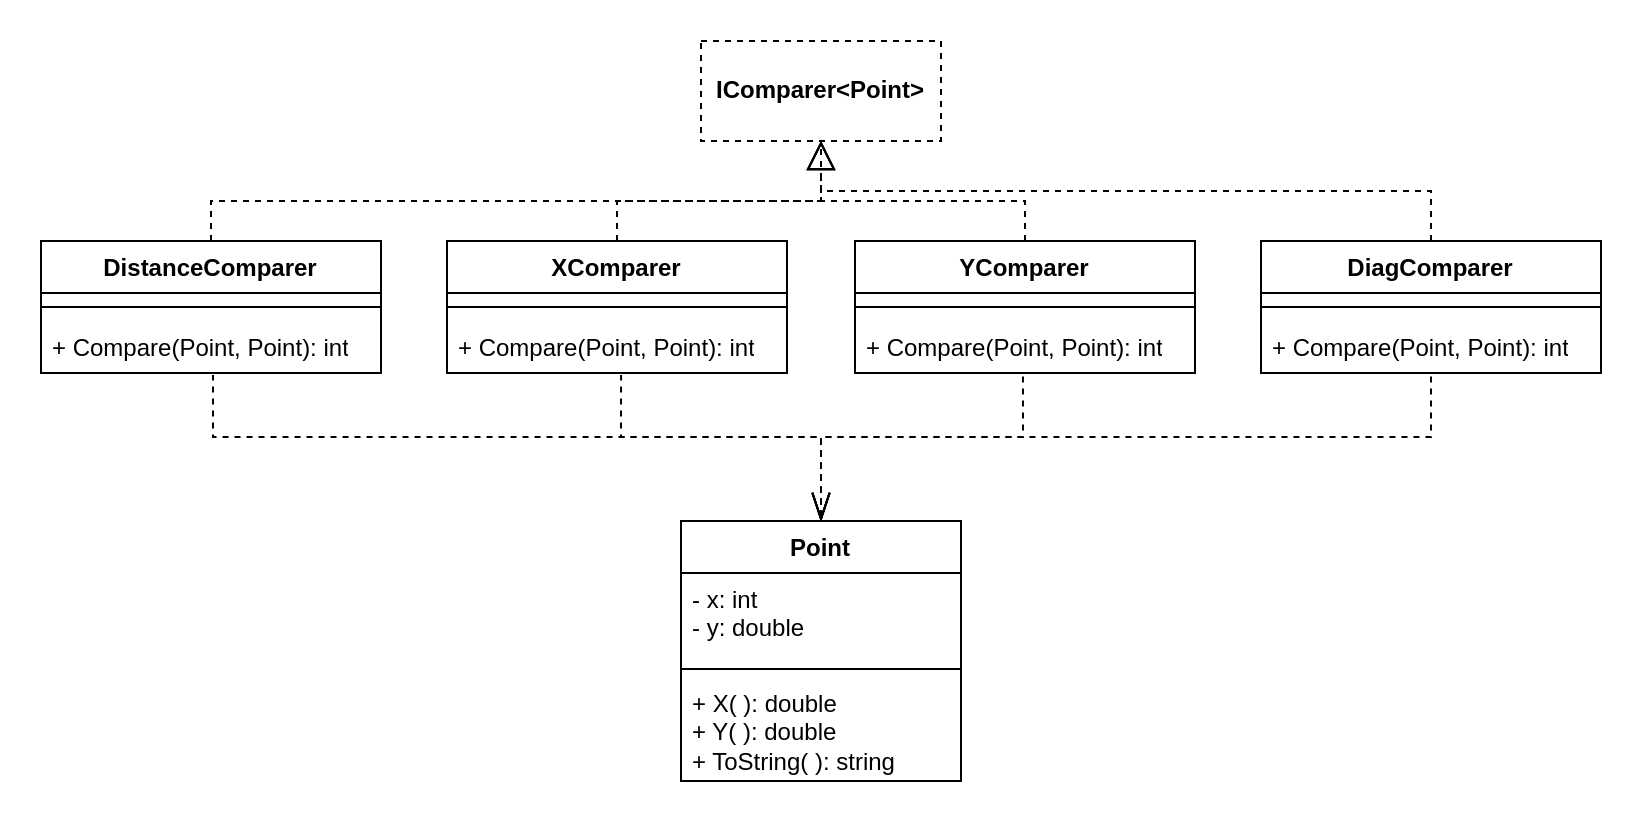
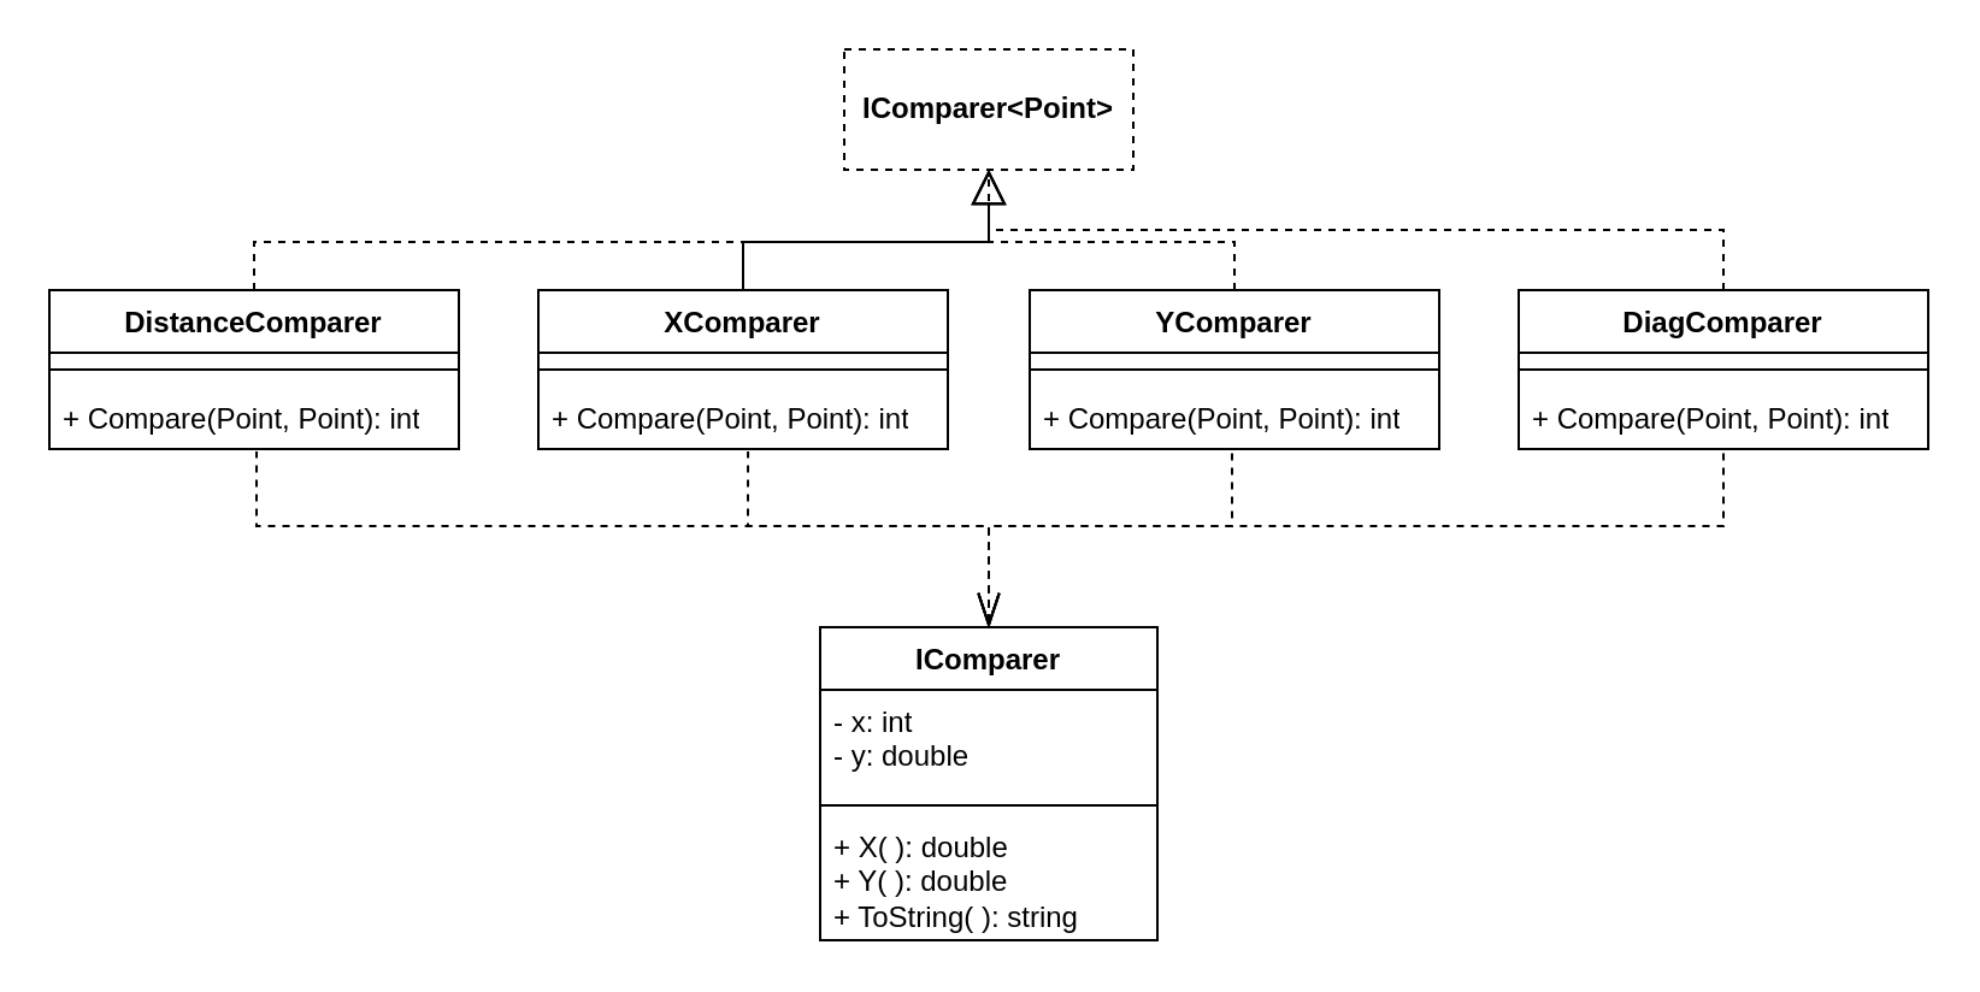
  <mxCell id="0" />
  <mxCell id="1" parent="0" />
- <mxCell id="2" value="Point" style="swimlane;fontStyle=1;align=center;verticalAlign=top;childLayout=stackLayout;horizontal=1;startSize=26;horizontalStack=0;resizeParent=1;resizeParentMax=0;resizeLast=0;collapsible=1;marginBottom=0;whiteSpace=wrap;html=1;" parent="1" vertex="1"><mxGeometry x="340" y="260" width="140" height="130" as="geometry" /></mxCell>
+ <mxCell id="2" value="IComparer" style="swimlane;fontStyle=1;align=center;verticalAlign=top;childLayout=stackLayout;horizontal=1;startSize=26;horizontalStack=0;resizeParent=1;resizeParentMax=0;resizeLast=0;collapsible=1;marginBottom=0;whiteSpace=wrap;html=1;" parent="1" vertex="1"><mxGeometry x="340" y="260" width="140" height="130" as="geometry" /></mxCell>
  <mxCell id="3" value="- x: int&lt;div&gt;- y: double&lt;/div&gt;" style="text;strokeColor=none;fillColor=none;align=left;verticalAlign=top;spacingLeft=4;spacingRight=4;overflow=hidden;rotatable=0;points=[[0,0.5],[1,0.5]];portConstraint=eastwest;whiteSpace=wrap;html=1;" parent="2" vertex="1"><mxGeometry y="26" width="140" height="44" as="geometry" /></mxCell>
  <mxCell id="4" value="" style="line;strokeWidth=1;fillColor=none;align=left;verticalAlign=middle;spacingTop=-1;spacingLeft=3;spacingRight=3;rotatable=0;labelPosition=right;points=[];portConstraint=eastwest;strokeColor=inherit;" parent="2" vertex="1"><mxGeometry y="70" width="140" height="8" as="geometry" /></mxCell>
  <mxCell id="5" value="+ X( ): double&lt;div&gt;+ Y( ): double&lt;/div&gt;&lt;div&gt;+ ToString( ): string&lt;/div&gt;" style="text;strokeColor=none;fillColor=none;align=left;verticalAlign=top;spacingLeft=4;spacingRight=4;overflow=hidden;rotatable=0;points=[[0,0.5],[1,0.5]];portConstraint=eastwest;whiteSpace=wrap;html=1;" parent="2" vertex="1"><mxGeometry y="78" width="140" height="52" as="geometry" /></mxCell>
  <mxCell id="6" style="edgeStyle=orthogonalEdgeStyle;rounded=0;orthogonalLoop=1;jettySize=auto;html=1;exitX=0.5;exitY=0;exitDx=0;exitDy=0;entryX=0.5;entryY=1;entryDx=0;entryDy=0;endArrow=block;endFill=0;endSize=12;dashed=1;" edge="1" parent="1" source="7" target="18"><mxGeometry relative="1" as="geometry" /></mxCell>
  <mxCell id="7" value="DistanceComparer" style="swimlane;fontStyle=1;align=center;verticalAlign=top;childLayout=stackLayout;horizontal=1;startSize=26;horizontalStack=0;resizeParent=1;resizeParentMax=0;resizeLast=0;collapsible=1;marginBottom=0;whiteSpace=wrap;html=1;" vertex="1" parent="1"><mxGeometry x="20" y="120" width="170" height="66" as="geometry" /></mxCell>
  <mxCell id="8" value="" style="line;strokeWidth=1;fillColor=none;align=left;verticalAlign=middle;spacingTop=-1;spacingLeft=3;spacingRight=3;rotatable=0;labelPosition=right;points=[];portConstraint=eastwest;strokeColor=inherit;" vertex="1" parent="7"><mxGeometry y="26" width="170" height="14" as="geometry" /></mxCell>
  <mxCell id="9" value="+ Compare(Point, Point): int" style="text;strokeColor=none;fillColor=none;align=left;verticalAlign=top;spacingLeft=4;spacingRight=4;overflow=hidden;rotatable=0;points=[[0,0.5],[1,0.5]];portConstraint=eastwest;whiteSpace=wrap;html=1;" vertex="1" parent="7"><mxGeometry y="40" width="170" height="26" as="geometry" /></mxCell>
- <mxCell id="10" style="edgeStyle=orthogonalEdgeStyle;rounded=0;orthogonalLoop=1;jettySize=auto;html=1;exitX=0.5;exitY=0;exitDx=0;exitDy=0;entryX=0.5;entryY=1;entryDx=0;entryDy=0;endArrow=block;endFill=0;endSize=12;dashed=1;" edge="1" parent="1" source="11" target="18"><mxGeometry relative="1" as="geometry" /></mxCell>
+ <mxCell id="10" style="edgeStyle=orthogonalEdgeStyle;rounded=0;orthogonalLoop=1;jettySize=auto;html=1;exitX=0.5;exitY=0;exitDx=0;exitDy=0;entryX=0.5;entryY=1;entryDx=0;entryDy=0;endArrow=block;endFill=0;endSize=12;dashed=0;" edge="1" parent="1" source="11" target="18"><mxGeometry relative="1" as="geometry" /></mxCell>
  <mxCell id="11" value="XComparer" style="swimlane;fontStyle=1;align=center;verticalAlign=top;childLayout=stackLayout;horizontal=1;startSize=26;horizontalStack=0;resizeParent=1;resizeParentMax=0;resizeLast=0;collapsible=1;marginBottom=0;whiteSpace=wrap;html=1;" vertex="1" parent="1"><mxGeometry x="223" y="120" width="170" height="66" as="geometry" /></mxCell>
  <mxCell id="12" value="" style="line;strokeWidth=1;fillColor=none;align=left;verticalAlign=middle;spacingTop=-1;spacingLeft=3;spacingRight=3;rotatable=0;labelPosition=right;points=[];portConstraint=eastwest;strokeColor=inherit;" vertex="1" parent="11"><mxGeometry y="26" width="170" height="14" as="geometry" /></mxCell>
  <mxCell id="13" value="+ Compare(Point, Point): int" style="text;strokeColor=none;fillColor=none;align=left;verticalAlign=top;spacingLeft=4;spacingRight=4;overflow=hidden;rotatable=0;points=[[0,0.5],[1,0.5]];portConstraint=eastwest;whiteSpace=wrap;html=1;" vertex="1" parent="11"><mxGeometry y="40" width="170" height="26" as="geometry" /></mxCell>
  <mxCell id="14" style="edgeStyle=orthogonalEdgeStyle;rounded=0;orthogonalLoop=1;jettySize=auto;html=1;exitX=0.5;exitY=0;exitDx=0;exitDy=0;entryX=0.5;entryY=1;entryDx=0;entryDy=0;endArrow=block;endFill=0;endSize=12;dashed=1;" edge="1" parent="1" source="15" target="18"><mxGeometry relative="1" as="geometry" /></mxCell>
  <mxCell id="15" value="YComparer" style="swimlane;fontStyle=1;align=center;verticalAlign=top;childLayout=stackLayout;horizontal=1;startSize=26;horizontalStack=0;resizeParent=1;resizeParentMax=0;resizeLast=0;collapsible=1;marginBottom=0;whiteSpace=wrap;html=1;" vertex="1" parent="1"><mxGeometry x="427" y="120" width="170" height="66" as="geometry" /></mxCell>
  <mxCell id="16" value="" style="line;strokeWidth=1;fillColor=none;align=left;verticalAlign=middle;spacingTop=-1;spacingLeft=3;spacingRight=3;rotatable=0;labelPosition=right;points=[];portConstraint=eastwest;strokeColor=inherit;" vertex="1" parent="15"><mxGeometry y="26" width="170" height="14" as="geometry" /></mxCell>
  <mxCell id="17" value="+ Compare(Point, Point): int" style="text;strokeColor=none;fillColor=none;align=left;verticalAlign=top;spacingLeft=4;spacingRight=4;overflow=hidden;rotatable=0;points=[[0,0.5],[1,0.5]];portConstraint=eastwest;whiteSpace=wrap;html=1;" vertex="1" parent="15"><mxGeometry y="40" width="170" height="26" as="geometry" /></mxCell>
  <mxCell id="18" value="&lt;b&gt;IComparer&amp;lt;Point&amp;gt;&lt;/b&gt;" style="rounded=0;whiteSpace=wrap;html=1;dashed=1;" vertex="1" parent="1"><mxGeometry x="350" y="20" width="120" height="50" as="geometry" /></mxCell>
  <mxCell id="19" style="edgeStyle=orthogonalEdgeStyle;rounded=0;orthogonalLoop=1;jettySize=auto;html=1;exitX=0.5;exitY=0;exitDx=0;exitDy=0;entryX=0.5;entryY=1;entryDx=0;entryDy=0;endArrow=none;endFill=0;endSize=12;dashed=1;" edge="1" parent="1" source="20" target="18"><mxGeometry relative="1" as="geometry" /></mxCell>
  <mxCell id="20" value="DiagComparer" style="swimlane;fontStyle=1;align=center;verticalAlign=top;childLayout=stackLayout;horizontal=1;startSize=26;horizontalStack=0;resizeParent=1;resizeParentMax=0;resizeLast=0;collapsible=1;marginBottom=0;whiteSpace=wrap;html=1;" vertex="1" parent="1"><mxGeometry x="630" y="120" width="170" height="66" as="geometry" /></mxCell>
  <mxCell id="21" value="" style="line;strokeWidth=1;fillColor=none;align=left;verticalAlign=middle;spacingTop=-1;spacingLeft=3;spacingRight=3;rotatable=0;labelPosition=right;points=[];portConstraint=eastwest;strokeColor=inherit;" vertex="1" parent="20"><mxGeometry y="26" width="170" height="14" as="geometry" /></mxCell>
  <mxCell id="22" value="+ Compare(Point, Point): int" style="text;strokeColor=none;fillColor=none;align=left;verticalAlign=top;spacingLeft=4;spacingRight=4;overflow=hidden;rotatable=0;points=[[0,0.5],[1,0.5]];portConstraint=eastwest;whiteSpace=wrap;html=1;" vertex="1" parent="20"><mxGeometry y="40" width="170" height="26" as="geometry" /></mxCell>
  <mxCell id="23" style="edgeStyle=orthogonalEdgeStyle;rounded=0;orthogonalLoop=1;jettySize=auto;html=1;exitX=0.5;exitY=0;exitDx=0;exitDy=0;entryX=0.506;entryY=1.038;entryDx=0;entryDy=0;entryPerimeter=0;endArrow=none;endFill=0;startArrow=openThin;startFill=0;dashed=1;endSize=12;startSize=12;" edge="1" parent="1" source="2" target="9"><mxGeometry relative="1" as="geometry" /></mxCell>
  <mxCell id="24" style="edgeStyle=orthogonalEdgeStyle;rounded=0;orthogonalLoop=1;jettySize=auto;html=1;exitX=0.5;exitY=0;exitDx=0;exitDy=0;entryX=0.512;entryY=1.038;entryDx=0;entryDy=0;entryPerimeter=0;endArrow=none;endFill=0;startArrow=openThin;startFill=0;dashed=1;endSize=12;startSize=12;" edge="1" parent="1" source="2" target="13"><mxGeometry relative="1" as="geometry" /></mxCell>
  <mxCell id="25" style="edgeStyle=orthogonalEdgeStyle;rounded=0;orthogonalLoop=1;jettySize=auto;html=1;exitX=0.5;exitY=0;exitDx=0;exitDy=0;entryX=0.494;entryY=0.962;entryDx=0;entryDy=0;entryPerimeter=0;endArrow=none;endFill=0;startArrow=openThin;startFill=0;dashed=1;endSize=12;startSize=12;" edge="1" parent="1" source="2" target="17"><mxGeometry relative="1" as="geometry" /></mxCell>
  <mxCell id="26" style="edgeStyle=orthogonalEdgeStyle;rounded=0;orthogonalLoop=1;jettySize=auto;html=1;exitX=0.5;exitY=0;exitDx=0;exitDy=0;entryX=0.5;entryY=1;entryDx=0;entryDy=0;entryPerimeter=0;endArrow=none;endFill=0;startArrow=openThin;startFill=0;dashed=1;endSize=12;startSize=12;" edge="1" parent="1" source="2" target="22"><mxGeometry relative="1" as="geometry" /></mxCell>
